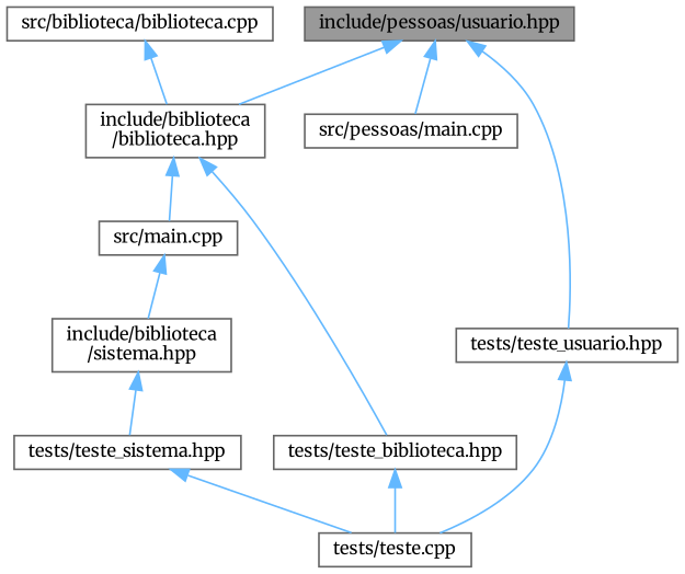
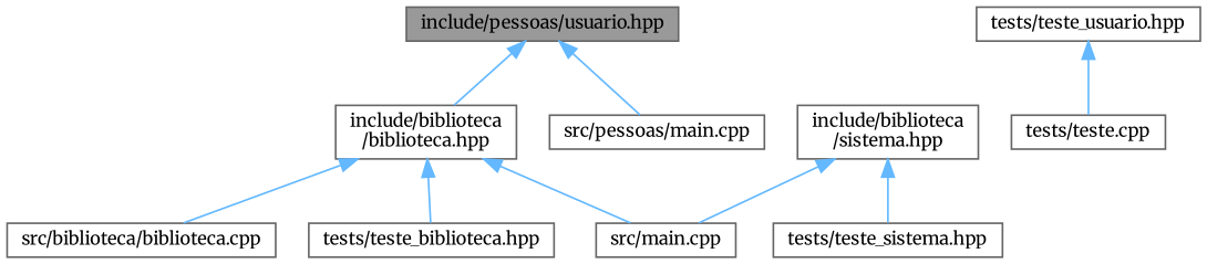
  digraph {
    fontname=Merriweather
    node [color=grey40 fillcolor=white fontname=Merriweather fontsize=10 shape=box style=filled]
    edge [color=steelblue1 dir=back fontname=Merriweather fontsize=10 labelfontname=Helvetica labelfontsize=10 style=solid]
    n1 [color=gray40 fillcolor=grey60 fontcolor=black height=0.2 label="include/pessoas/usuario.hpp" width=0.4]
    n2 [height=0.2 label="include/biblioteca\l/biblioteca.hpp" width=0.4]
    n3 [height=0.2 label="src/pessoas/main.cpp" width=0.4]
    n4 [height=0.2 label="tests/teste_usuario.hpp" width=0.4]
    n5 [height=0.2 label="src/biblioteca/biblioteca.cpp" width=0.4]
    n6 [height=0.2 label="src/main.cpp" width=0.4]
    n7 [height=0.2 label="tests/teste_biblioteca.hpp" width=0.4]
    n8 [height=0.2 label="include/biblioteca\l/sistema.hpp" width=0.4]
    n9 [height=0.2 label="tests/teste_sistema.hpp" width=0.4]
    n10 [height=0.2 label="tests/teste.cpp" width=0.4]
    n1 -> n2
    n1 -> n3
-   n1 -> n4
-   n5 -> n2
+   n2 -> n5
    n2 -> n6
    n2 -> n7
    n4 -> n10
-   n7 -> n10
-   n6 -> n8
+   n8 -> n6
    n8 -> n9
-   n9 -> n10
  }
